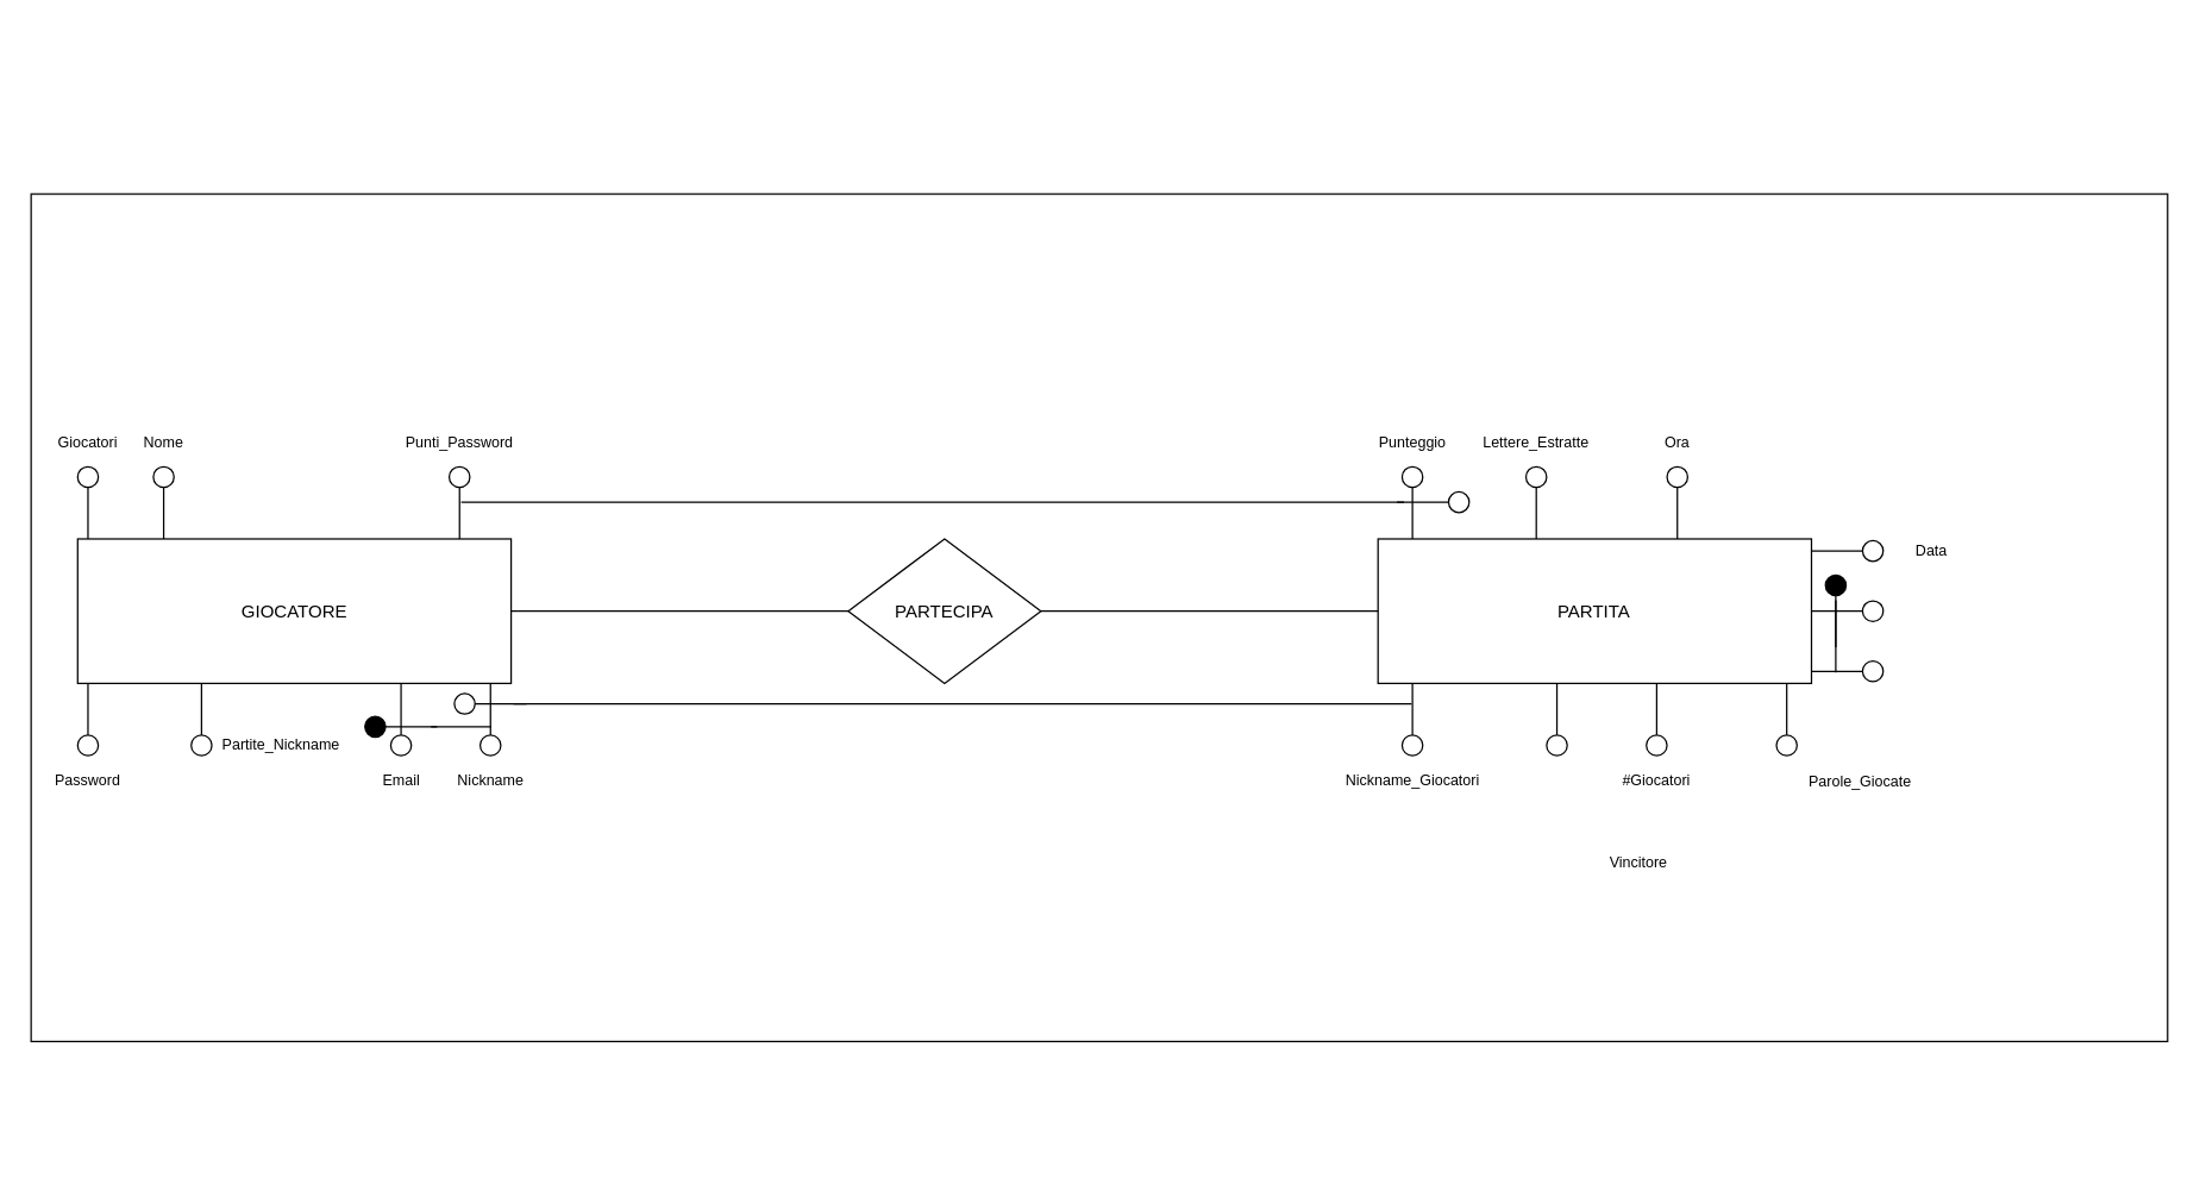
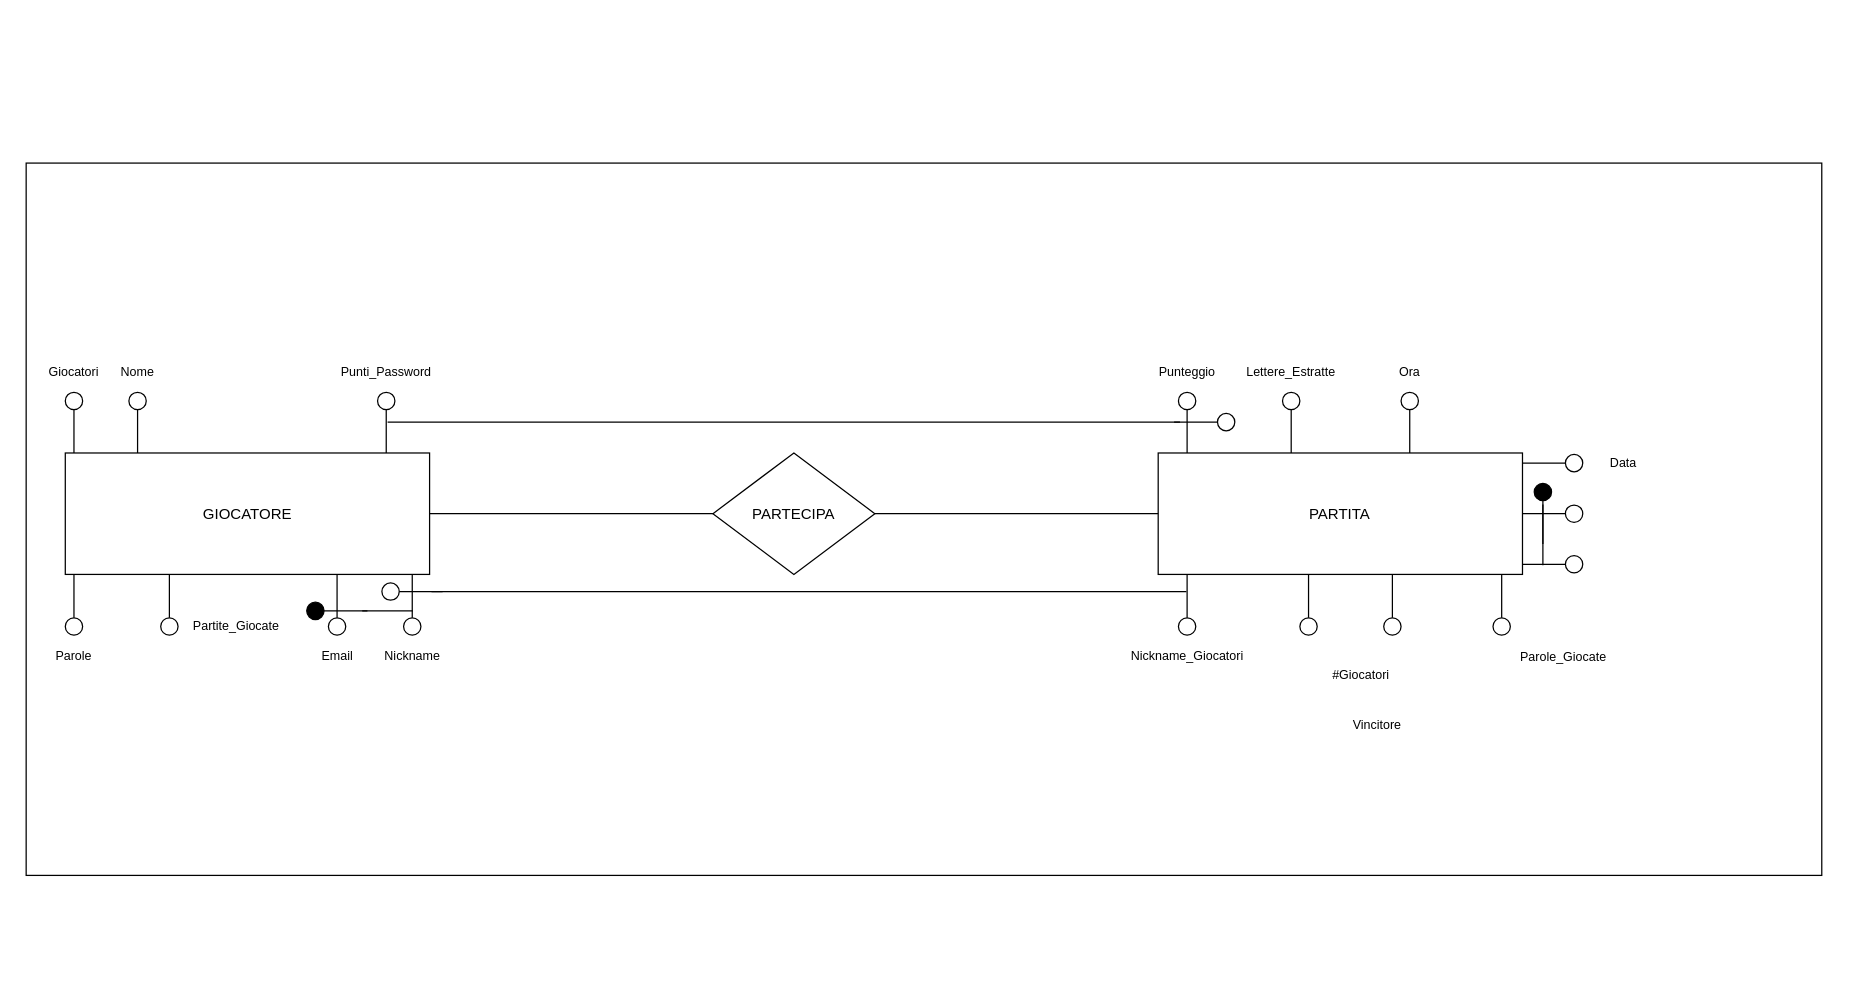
  <mxCell id="0" />
  <mxCell id="1" parent="0" />
  <mxCell id="2" value="" style="rounded=0;whiteSpace=wrap;html=1;strokeWidth=1;fontSize=7;" vertex="1" parent="1"><mxGeometry x="20.15" width="1436.85" height="570" as="geometry" y="130" /></mxCell>
  <mxCell id="3" value="" style="group" vertex="1" connectable="0" parent="1"><mxGeometry x="26" y="281" width="1321.08" height="399" as="geometry" /></mxCell>
  <mxCell id="4" value="" style="rounded=0;whiteSpace=wrap;html=1;" vertex="1" parent="3"><mxGeometry x="25.459" y="80.976" width="291.515" height="97.171" as="geometry" /></mxCell>
  <mxCell id="5" value="" style="shape=mxgraph.pid.fittings.open_disc;html=1;pointerEvents=1;align=center;verticalLabelPosition=bottom;verticalAlign=top;dashed=0;" vertex="1" parent="3"><mxGeometry x="25.459" y="32.39" width="13.879" height="48.585" as="geometry" /></mxCell>
  <mxCell id="6" value="GIOCATORE" style="text;html=1;strokeColor=none;fillColor=none;align=center;verticalAlign=middle;whiteSpace=wrap;rounded=0;" vertex="1" parent="3"><mxGeometry x="138.826" y="113.366" width="64.781" height="32.39" as="geometry" /></mxCell>
  <mxCell id="7" value="" style="shape=mxgraph.pid.fittings.open_disc;html=1;pointerEvents=1;align=center;verticalLabelPosition=bottom;verticalAlign=top;dashed=0;" vertex="1" parent="3"><mxGeometry x="76.361" y="32.39" width="13.879" height="48.585" as="geometry" /></mxCell>
  <mxCell id="8" value="" style="shape=mxgraph.pid.fittings.open_disc;html=1;pointerEvents=1;align=center;verticalLabelPosition=bottom;verticalAlign=top;dashed=0;" vertex="1" parent="3"><mxGeometry x="275.336" y="32.39" width="13.879" height="48.585" as="geometry" /></mxCell>
  <mxCell id="9" value="&lt;font style=&quot;font-size: 10px&quot;&gt;Giocatori&lt;/font&gt;" style="text;html=1;strokeColor=none;fillColor=none;align=center;verticalAlign=middle;whiteSpace=wrap;rounded=0;fontSize=7;" vertex="1" parent="3"><mxGeometry width="64.781" height="32.39" as="geometry" /></mxCell>
  <mxCell id="10" value="&lt;font style=&quot;font-size: 10px&quot;&gt;Nome&lt;/font&gt;" style="text;html=1;strokeColor=none;fillColor=none;align=center;verticalAlign=middle;whiteSpace=wrap;rounded=0;fontSize=7;" vertex="1" parent="3"><mxGeometry x="50.918" width="64.781" height="32.39" as="geometry" /></mxCell>
  <mxCell id="11" value="&lt;font style=&quot;font-size: 10px&quot;&gt;Punti_Password&lt;/font&gt;" style="text;html=1;strokeColor=none;fillColor=none;align=center;verticalAlign=middle;whiteSpace=wrap;rounded=0;fontSize=7;" vertex="1" parent="3"><mxGeometry x="249.877" width="64.781" height="32.39" as="geometry" /></mxCell>
  <mxCell id="12" value="" style="shape=mxgraph.pid.fittings.open_disc;html=1;pointerEvents=1;align=center;verticalLabelPosition=bottom;verticalAlign=top;dashed=0;rotation=-180;" vertex="1" parent="3"><mxGeometry x="25.459" y="178.147" width="13.879" height="48.585" as="geometry" /></mxCell>
  <mxCell id="13" value="" style="shape=mxgraph.pid.fittings.open_disc;html=1;pointerEvents=1;align=center;verticalLabelPosition=bottom;verticalAlign=top;dashed=0;rotation=-180;" vertex="1" parent="3"><mxGeometry x="101.82" y="178.147" width="13.879" height="48.585" as="geometry" /></mxCell>
- <mxCell id="14" value="&lt;font style=&quot;font-size: 10px&quot;&gt;Password&lt;/font&gt;" style="text;html=1;strokeColor=none;fillColor=none;align=center;verticalAlign=middle;whiteSpace=wrap;rounded=0;fontSize=7;" vertex="1" parent="3"><mxGeometry y="226.732" width="64.781" height="32.39" as="geometry" /></mxCell>
- <mxCell id="15" value="&lt;font style=&quot;font-size: 10px&quot;&gt;Partite_Nickname&lt;/font&gt;" style="text;html=1;strokeColor=none;fillColor=none;align=center;verticalAlign=middle;whiteSpace=wrap;rounded=0;fontSize=7;" vertex="1" parent="3"><mxGeometry x="129.805" y="202.439" width="64.781" height="32.39" as="geometry" /></mxCell>
+ <mxCell id="14" value="&lt;font style=&quot;font-size: 10px&quot;&gt;Parole&lt;/font&gt;" style="text;html=1;strokeColor=none;fillColor=none;align=center;verticalAlign=middle;whiteSpace=wrap;rounded=0;fontSize=7;" vertex="1" parent="3"><mxGeometry y="226.732" width="64.781" height="32.39" as="geometry" /></mxCell>
+ <mxCell id="15" value="&lt;font style=&quot;font-size: 10px&quot;&gt;Partite_Giocate&lt;/font&gt;" style="text;html=1;strokeColor=none;fillColor=none;align=center;verticalAlign=middle;whiteSpace=wrap;rounded=0;fontSize=7;" vertex="1" parent="3"><mxGeometry x="129.805" y="202.439" width="64.781" height="32.39" as="geometry" /></mxCell>
  <mxCell id="16" value="" style="shape=mxgraph.pid.fittings.open_disc;html=1;pointerEvents=1;align=center;verticalLabelPosition=bottom;verticalAlign=top;dashed=0;rotation=-180;" vertex="1" parent="3"><mxGeometry x="235.997" y="178.147" width="13.879" height="48.585" as="geometry" /></mxCell>
  <mxCell id="17" value="&lt;font style=&quot;font-size: 10px&quot;&gt;Email&lt;/font&gt;" style="text;html=1;strokeColor=none;fillColor=none;align=center;verticalAlign=middle;whiteSpace=wrap;rounded=0;fontSize=7;" vertex="1" parent="3"><mxGeometry x="210.555" y="226.732" width="64.781" height="32.39" as="geometry" /></mxCell>
  <mxCell id="18" value="" style="shape=mxgraph.pid.fittings.open_disc;html=1;pointerEvents=1;align=center;verticalLabelPosition=bottom;verticalAlign=top;dashed=0;rotation=-180;" vertex="1" parent="3"><mxGeometry x="296.163" y="178.147" width="13.879" height="48.585" as="geometry" /></mxCell>
  <mxCell id="19" value="&lt;font style=&quot;font-size: 10px&quot;&gt;Nickname&lt;/font&gt;" style="text;html=1;strokeColor=none;fillColor=none;align=center;verticalAlign=middle;whiteSpace=wrap;rounded=0;fontSize=7;" vertex="1" parent="3"><mxGeometry x="270.72" y="226.732" width="64.781" height="32.39" as="geometry" /></mxCell>
  <mxCell id="20" value="" style="rhombus;whiteSpace=wrap;html=1;fontSize=7;" vertex="1" parent="3"><mxGeometry x="543.707" y="80.976" width="129.562" height="97.171" as="geometry" /></mxCell>
  <mxCell id="21" value="PARTECIPA" style="text;html=1;strokeColor=none;fillColor=none;align=center;verticalAlign=middle;whiteSpace=wrap;rounded=0;" vertex="1" parent="3"><mxGeometry x="576.098" y="113.366" width="64.781" height="32.39" as="geometry" /></mxCell>
  <mxCell id="22" value="" style="endArrow=none;html=1;fontSize=7;entryX=0;entryY=0.5;entryDx=0;entryDy=0;exitX=1;exitY=0.5;exitDx=0;exitDy=0;" edge="1" parent="3" source="4" target="20"><mxGeometry width="50" height="50" relative="1" as="geometry"><mxPoint x="462.731" y="226.732" as="sourcePoint" /><mxPoint x="543.707" y="145.756" as="targetPoint" /></mxGeometry></mxCell>
  <mxCell id="23" value="" style="rounded=0;whiteSpace=wrap;html=1;" vertex="1" parent="3"><mxGeometry x="900.003" y="80.976" width="291.515" height="97.171" as="geometry" /></mxCell>
  <mxCell id="24" value="" style="endArrow=none;html=1;fontSize=7;entryX=1;entryY=0.5;entryDx=0;entryDy=0;" edge="1" parent="3" source="23" target="20"><mxGeometry width="50" height="50" relative="1" as="geometry"><mxPoint x="576.098" y="226.732" as="sourcePoint" /><mxPoint x="657.074" y="145.756" as="targetPoint" /></mxGeometry></mxCell>
  <mxCell id="25" value="PARTITA" style="text;html=1;strokeColor=none;fillColor=none;align=center;verticalAlign=middle;whiteSpace=wrap;rounded=0;" vertex="1" parent="3"><mxGeometry x="1013.37" y="113.366" width="64.781" height="32.39" as="geometry" /></mxCell>
  <mxCell id="26" value="" style="shape=mxgraph.pid.fittings.open_disc;html=1;pointerEvents=1;align=center;verticalLabelPosition=bottom;verticalAlign=top;dashed=0;" vertex="1" parent="3"><mxGeometry x="916.198" y="32.39" width="13.879" height="48.585" as="geometry" /></mxCell>
  <mxCell id="27" value="&lt;font style=&quot;font-size: 10px&quot;&gt;Punteggio&lt;/font&gt;" style="text;html=1;strokeColor=none;fillColor=none;align=center;verticalAlign=middle;whiteSpace=wrap;rounded=0;fontSize=7;" vertex="1" parent="3"><mxGeometry x="890.756" width="64.781" height="32.39" as="geometry" /></mxCell>
  <mxCell id="28" value="&lt;font style=&quot;font-size: 10px&quot;&gt;Lettere_Estratte&lt;/font&gt;" style="text;html=1;strokeColor=none;fillColor=none;align=center;verticalAlign=middle;whiteSpace=wrap;rounded=0;fontSize=7;" vertex="1" parent="3"><mxGeometry x="974.032" width="64.781" height="32.39" as="geometry" /></mxCell>
  <mxCell id="29" value="" style="shape=mxgraph.pid.fittings.open_disc;html=1;pointerEvents=1;align=center;verticalLabelPosition=bottom;verticalAlign=top;dashed=0;" vertex="1" parent="3"><mxGeometry x="999.491" y="32.39" width="13.879" height="48.585" as="geometry" /></mxCell>
  <mxCell id="30" value="" style="shape=mxgraph.pid.fittings.open_disc;html=1;pointerEvents=1;align=center;verticalLabelPosition=bottom;verticalAlign=top;dashed=0;" vertex="1" parent="3"><mxGeometry x="1094.346" y="32.39" width="13.879" height="48.585" as="geometry" /></mxCell>
  <mxCell id="31" value="&lt;font style=&quot;font-size: 10px&quot;&gt;Ora&lt;/font&gt;" style="text;html=1;strokeColor=none;fillColor=none;align=center;verticalAlign=middle;whiteSpace=wrap;rounded=0;fontSize=7;" vertex="1" parent="3"><mxGeometry x="1068.904" width="64.781" height="32.39" as="geometry" /></mxCell>
  <mxCell id="32" value="" style="shape=mxgraph.pid.fittings.open_disc;html=1;pointerEvents=1;align=center;verticalLabelPosition=bottom;verticalAlign=top;dashed=0;rotation=-180;" vertex="1" parent="3"><mxGeometry x="916.198" y="178.147" width="13.879" height="48.585" as="geometry" /></mxCell>
  <mxCell id="33" value="&lt;font style=&quot;font-size: 10px&quot;&gt;Nickname_Giocatori&lt;/font&gt;" style="text;html=1;strokeColor=none;fillColor=none;align=center;verticalAlign=middle;whiteSpace=wrap;rounded=0;fontSize=7;" vertex="1" parent="3"><mxGeometry x="890.756" y="226.732" width="64.781" height="32.39" as="geometry" /></mxCell>
  <mxCell id="34" value="&lt;font style=&quot;font-size: 10px&quot;&gt;Vincitore&lt;/font&gt;" style="text;html=1;strokeColor=none;fillColor=none;align=center;verticalAlign=middle;whiteSpace=wrap;rounded=0;fontSize=7;" vertex="1" parent="3"><mxGeometry x="1042.927" y="281.732" width="64.781" height="32.39" as="geometry" /></mxCell>
  <mxCell id="35" value="" style="shape=mxgraph.pid.fittings.open_disc;html=1;pointerEvents=1;align=center;verticalLabelPosition=bottom;verticalAlign=top;dashed=0;rotation=-180;" vertex="1" parent="3"><mxGeometry x="1013.37" y="178.147" width="13.879" height="48.585" as="geometry" /></mxCell>
  <mxCell id="36" value="" style="shape=mxgraph.pid.fittings.open_disc;html=1;pointerEvents=1;align=center;verticalLabelPosition=bottom;verticalAlign=top;dashed=0;rotation=-180;" vertex="1" parent="3"><mxGeometry x="1080.467" y="178.147" width="13.879" height="48.585" as="geometry" /></mxCell>
- <mxCell id="37" value="&lt;font style=&quot;font-size: 10px&quot;&gt;#Giocatori&lt;/font&gt;" style="text;html=1;strokeColor=none;fillColor=none;align=center;verticalAlign=middle;whiteSpace=wrap;rounded=0;fontSize=7;" vertex="1" parent="3"><mxGeometry x="1055.024" y="226.732" width="64.781" height="32.39" as="geometry" /></mxCell>
+ <mxCell id="37" value="&lt;font style=&quot;font-size: 10px&quot;&gt;#Giocatori&lt;/font&gt;" style="text;html=1;strokeColor=none;fillColor=none;align=center;verticalAlign=middle;whiteSpace=wrap;rounded=0;fontSize=7;" vertex="1" parent="3"><mxGeometry x="1030.024" y="241.732" width="64.781" height="32.39" as="geometry" /></mxCell>
  <mxCell id="38" value="" style="shape=mxgraph.pid.fittings.open_disc;html=1;pointerEvents=1;align=center;verticalLabelPosition=bottom;verticalAlign=top;dashed=0;rotation=-180;" vertex="1" parent="3"><mxGeometry x="1167.921" y="178.147" width="13.879" height="48.585" as="geometry" /></mxCell>
  <mxCell id="39" value="&lt;font style=&quot;font-size: 10px&quot;&gt;Parole_Giocate&lt;/font&gt;" style="text;html=1;strokeColor=none;fillColor=none;align=center;verticalAlign=middle;whiteSpace=wrap;rounded=0;fontSize=7;" vertex="1" parent="3"><mxGeometry x="1191.518" y="227.439" width="64.781" height="32.39" as="geometry" /></mxCell>
  <mxCell id="40" value="" style="group" vertex="1" connectable="0" parent="3"><mxGeometry x="218.644" y="199.2" width="84.92" height="16.195" as="geometry" /></mxCell>
  <mxCell id="41" value="" style="shape=mxgraph.pid.fittings.blind_disc;html=1;pointerEvents=1;align=center;verticalLabelPosition=bottom;verticalAlign=top;dashed=0;rotation=-90;" vertex="1" parent="40"><mxGeometry x="17.353" y="-16.195" width="13.879" height="48.585" as="geometry" /></mxCell>
  <mxCell id="42" value="" style="line;strokeWidth=1;direction=south;html=1;fontSize=7;rotation=90;" vertex="1" parent="40"><mxGeometry x="56.578" y="-12.146" width="16.195" height="40.488" as="geometry" /></mxCell>
  <mxCell id="43" value="" style="group" vertex="1" connectable="0" parent="3"><mxGeometry x="278.81" y="183.815" width="643.77" height="16.195" as="geometry" /></mxCell>
  <mxCell id="44" value="" style="shape=mxgraph.pid.fittings.open_disc;html=1;pointerEvents=1;align=center;verticalLabelPosition=bottom;verticalAlign=top;dashed=0;rotation=-90;" vertex="1" parent="43"><mxGeometry x="17.353" y="-16.228" width="13.879" height="48.585" as="geometry" /></mxCell>
  <mxCell id="45" value="" style="line;strokeWidth=1;direction=south;html=1;fontSize=7;rotation=90;" vertex="1" parent="43"><mxGeometry x="333.631" y="-293.942" width="16.195" height="604.079" as="geometry" /></mxCell>
  <mxCell id="46" value="" style="shape=mxgraph.pid.fittings.open_disc;html=1;pointerEvents=1;align=center;verticalLabelPosition=bottom;verticalAlign=top;dashed=0;rotation=90;" vertex="1" parent="3"><mxGeometry x="1208.507" y="64.781" width="13.879" height="48.585" as="geometry" /></mxCell>
  <mxCell id="47" value="" style="shape=mxgraph.pid.fittings.open_disc;html=1;pointerEvents=1;align=center;verticalLabelPosition=bottom;verticalAlign=top;dashed=0;rotation=90;" vertex="1" parent="3"><mxGeometry x="1208.507" y="105.268" width="13.879" height="48.585" as="geometry" /></mxCell>
  <mxCell id="48" value="&lt;font style=&quot;font-size: 10px&quot;&gt;Data&lt;/font&gt;" style="text;html=1;strokeColor=none;fillColor=none;align=center;verticalAlign=middle;whiteSpace=wrap;rounded=0;fontSize=7;" vertex="1" parent="3"><mxGeometry x="1239.764" y="72.878" width="64.781" height="32.39" as="geometry" /></mxCell>
  <mxCell id="49" value="" style="shape=mxgraph.pid.fittings.open_disc;html=1;pointerEvents=1;align=center;verticalLabelPosition=bottom;verticalAlign=top;dashed=0;rotation=90;" vertex="1" parent="3"><mxGeometry x="1208.507" y="145.756" width="13.879" height="48.585" as="geometry" /></mxCell>
  <mxCell id="50" value="" style="shape=mxgraph.pid.fittings.blind_disc;html=1;pointerEvents=1;align=center;verticalLabelPosition=bottom;verticalAlign=top;dashed=0;rotation=0;" vertex="1" parent="3"><mxGeometry x="1200.903" y="105.268" width="13.879" height="48.585" as="geometry" /></mxCell>
  <mxCell id="51" value="" style="line;strokeWidth=1;direction=south;html=1;fontSize=7;rotation=0;" vertex="1" parent="3"><mxGeometry x="1199.745" y="122.273" width="16.195" height="48.585" as="geometry" /></mxCell>
  <mxCell id="52" value="" style="group" vertex="1" connectable="0" parent="3"><mxGeometry x="283.377" y="48.181" width="677.942" height="16.195" as="geometry" /></mxCell>
  <mxCell id="53" value="" style="shape=mxgraph.pid.fittings.open_disc;html=1;pointerEvents=1;align=center;verticalLabelPosition=bottom;verticalAlign=top;dashed=0;rotation=-270;" vertex="1" parent="52"><mxGeometry x="646.709" y="-16.195" width="13.879" height="48.585" as="geometry" /></mxCell>
  <mxCell id="54" value="" style="line;strokeWidth=1;direction=south;html=1;fontSize=7;rotation=-90;" vertex="1" parent="52"><mxGeometry x="308.925" y="-308.923" width="16.195" height="634.04" as="geometry" /></mxCell>
